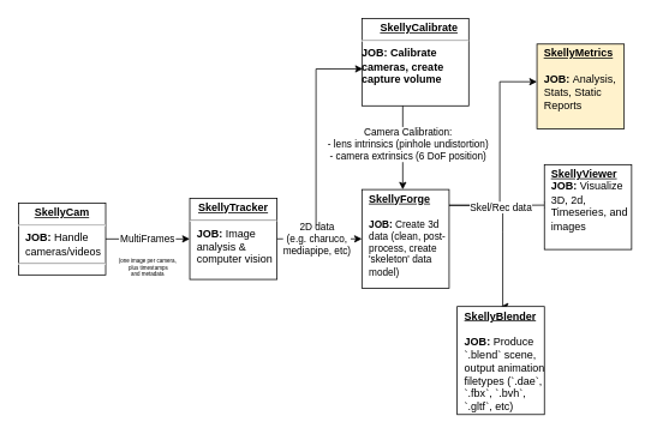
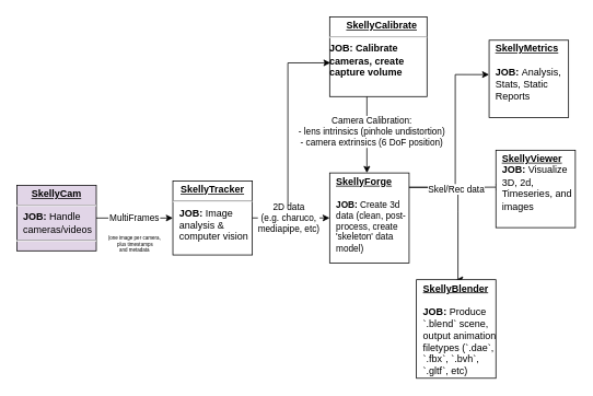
  <mxCell id="0" />
  <mxCell id="1" parent="0" />
- <mxCell id="2" value="&lt;p style=&quot;margin: 4px 0px 0px; text-align: center;&quot;&gt;&lt;b style=&quot;&quot;&gt;&lt;u&gt;SkellyCam&lt;/u&gt;&lt;/b&gt;&lt;/p&gt;&lt;hr&gt;&lt;p style=&quot;margin: 0px 0px 0px 8px;&quot;&gt;&lt;span style=&quot;background-color: initial;&quot;&gt;&lt;b&gt;JOB:&amp;nbsp;&lt;/b&gt;Handle cameras/videos&lt;/span&gt;&lt;br&gt;&lt;/p&gt;&lt;hr&gt;&lt;h4 style=&quot;margin:0px;margin-left:8px;&quot;&gt;&lt;br&gt;&lt;/h4&gt;&lt;div&gt;&lt;br&gt;&lt;/div&gt;&lt;div&gt;&lt;br&gt;&lt;/div&gt;&lt;div&gt;&lt;br&gt;&lt;/div&gt;&lt;div&gt;&lt;br&gt;&lt;/div&gt;&lt;div&gt;&lt;br&gt;&lt;/div&gt;" style="verticalAlign=top;align=left;overflow=fill;html=1;whiteSpace=wrap;" vertex="1" parent="1"><mxGeometry x="20" y="225" width="96.73" height="79.86" as="geometry" /></mxCell>
+ <mxCell id="2" value="&lt;p style=&quot;margin: 4px 0px 0px; text-align: center;&quot;&gt;&lt;b style=&quot;&quot;&gt;&lt;u&gt;SkellyCam&lt;/u&gt;&lt;/b&gt;&lt;/p&gt;&lt;hr&gt;&lt;p style=&quot;margin: 0px 0px 0px 8px;&quot;&gt;&lt;span style=&quot;background-color: initial;&quot;&gt;&lt;b&gt;JOB:&amp;nbsp;&lt;/b&gt;Handle cameras/videos&lt;/span&gt;&lt;br&gt;&lt;/p&gt;&lt;hr&gt;&lt;h4 style=&quot;margin:0px;margin-left:8px;&quot;&gt;&lt;br&gt;&lt;/h4&gt;&lt;div&gt;&lt;br&gt;&lt;/div&gt;&lt;div&gt;&lt;br&gt;&lt;/div&gt;&lt;div&gt;&lt;br&gt;&lt;/div&gt;&lt;div&gt;&lt;br&gt;&lt;/div&gt;&lt;div&gt;&lt;br&gt;&lt;/div&gt;" style="verticalAlign=top;align=left;overflow=fill;html=1;whiteSpace=wrap;fillColor=#e1d5e7;" vertex="1" parent="1"><mxGeometry x="20" y="225" width="96.73" height="79.86" as="geometry" /></mxCell>
  <mxCell id="3" value="&lt;p style=&quot;margin: 4px 0px 0px; text-align: center;&quot;&gt;&lt;b style=&quot;&quot;&gt;&lt;u&gt;SkellyTracker&lt;/u&gt;&lt;/b&gt;&lt;/p&gt;&lt;hr&gt;&lt;p style=&quot;margin: 0px 0px 0px 8px;&quot;&gt;&lt;span style=&quot;background-color: initial;&quot;&gt;&lt;b&gt;JOB:&amp;nbsp;&lt;/b&gt;Image analysis &amp;amp; computer vision&lt;/span&gt;&lt;/p&gt;&lt;div&gt;&lt;br&gt;&lt;/div&gt;&lt;div&gt;&lt;br&gt;&lt;/div&gt;&lt;div&gt;&lt;br&gt;&lt;/div&gt;" style="verticalAlign=top;align=left;overflow=fill;html=1;whiteSpace=wrap;" vertex="1" parent="1"><mxGeometry x="210" y="220" width="96.73" height="89.86" as="geometry" /></mxCell>
  <mxCell id="4" style="edgeStyle=orthogonalEdgeStyle;rounded=0;orthogonalLoop=1;jettySize=auto;html=1;exitX=1;exitY=0.5;exitDx=0;exitDy=0;entryX=0;entryY=0.5;entryDx=0;entryDy=0;" edge="1" parent="1" source="2" target="3"><mxGeometry relative="1" as="geometry" /></mxCell>
  <mxCell id="5" value="&lt;p style=&quot;line-height: 50%;&quot;&gt;MultiFrames&lt;/p&gt;&lt;p style=&quot;line-height: 50%;&quot;&gt;&lt;br&gt;&lt;font style=&quot;font-size: 6px;&quot;&gt;(one image per camera,&lt;br&gt;&amp;nbsp;plus timestamps &lt;br&gt;and metadata&lt;/font&gt;&lt;br&gt;&lt;/p&gt;" style="edgeLabel;html=1;align=center;verticalAlign=middle;resizable=0;points=[];" vertex="1" connectable="0" parent="4"><mxGeometry x="-0.004" relative="1" as="geometry"><mxPoint y="20" as="offset" /></mxGeometry></mxCell>
  <mxCell id="6" style="edgeStyle=orthogonalEdgeStyle;rounded=0;orthogonalLoop=1;jettySize=auto;html=1;" edge="1" parent="1" target="11"><mxGeometry relative="1" as="geometry"><mxPoint x="452.295" y="225" as="targetPoint" /><mxPoint x="446.211" y="113.605" as="sourcePoint" /><Array as="points"><mxPoint x="446" y="170" /><mxPoint x="446" y="170" /></Array></mxGeometry></mxCell>
  <mxCell id="7" value="Camera Calibration:&lt;br&gt;- lens intrinsics (pinhole undistortion)&lt;br&gt;- camera extrinsics (6 DoF position)" style="edgeLabel;html=1;align=center;verticalAlign=middle;resizable=0;points=[];" vertex="1" connectable="0" parent="6"><mxGeometry x="0.007" y="2" relative="1" as="geometry"><mxPoint x="3" y="-3" as="offset" /></mxGeometry></mxCell>
  <mxCell id="8" value="&lt;p style=&quot;margin: 4px 0px 0px; text-align: center;&quot;&gt;&lt;/p&gt;&lt;p style=&quot;text-align: center; margin: 0px 0px 0px 8px;&quot;&gt;&lt;span style=&quot;background-color: initial;&quot;&gt;&lt;b&gt;&lt;u&gt;SkellyCalibrate&lt;/u&gt;&lt;/b&gt;&lt;/span&gt;&lt;/p&gt;&lt;hr&gt;&lt;div&gt;&lt;b&gt;JOB: Calibrate cameras, create capture volume&lt;/b&gt;&lt;/div&gt;&lt;div&gt;&lt;br&gt;&lt;/div&gt;" style="verticalAlign=top;align=left;overflow=fill;html=1;whiteSpace=wrap;" vertex="1" parent="1"><mxGeometry x="400.89" y="20" width="118.51" height="96.98" as="geometry" /></mxCell>
  <mxCell id="9" style="edgeStyle=orthogonalEdgeStyle;rounded=0;orthogonalLoop=1;jettySize=auto;html=1;" edge="1" parent="1" source="11"><mxGeometry relative="1" as="geometry"><mxPoint x="611.512" y="227.28" as="targetPoint" /><Array as="points"><mxPoint x="557.129" y="227.535" /><mxPoint x="557.129" y="227.535" /></Array></mxGeometry></mxCell>
  <mxCell id="10" style="edgeStyle=orthogonalEdgeStyle;rounded=0;orthogonalLoop=1;jettySize=auto;html=1;entryX=0.5;entryY=0;entryDx=0;entryDy=0;" edge="1" parent="1" target="14"><mxGeometry relative="1" as="geometry"><mxPoint x="557.129" y="232.558" as="sourcePoint" /><Array as="points"><mxPoint x="557.129" y="257.674" /><mxPoint x="557.129" y="257.674" /></Array></mxGeometry></mxCell>
  <mxCell id="11" value="&lt;p style=&quot;margin: 4px 0px 0px; text-align: center;&quot;&gt;&lt;/p&gt;&lt;p style=&quot;margin: 0px 0px 0px 8px;&quot;&gt;&lt;span style=&quot;background-color: initial;&quot;&gt;&lt;b&gt;&lt;u&gt;SkellyForge&lt;/u&gt;&lt;/b&gt;&lt;/span&gt;&lt;/p&gt;&lt;p style=&quot;margin: 0px 0px 0px 8px;&quot;&gt;&lt;span style=&quot;background-color: initial;&quot;&gt;&lt;b&gt;&lt;br&gt;&lt;/b&gt;&lt;/span&gt;&lt;/p&gt;&lt;p style=&quot;margin: 0px 0px 0px 8px; font-size: 11px;&quot;&gt;&lt;span style=&quot;background-color: initial;&quot;&gt;&lt;font style=&quot;font-size: 11px;&quot;&gt;&lt;b style=&quot;&quot;&gt;JOB: &lt;/b&gt;Create 3d data (clean, post-process, create 'skeleton' data model)&lt;/font&gt;&lt;/span&gt;&lt;/p&gt;&lt;p style=&quot;margin: 0px 0px 0px 8px; font-size: 11px;&quot;&gt;&lt;br&gt;&lt;/p&gt;&lt;div&gt;&lt;br&gt;&lt;/div&gt;&lt;div&gt;&lt;br&gt;&lt;/div&gt;&lt;div&gt;&lt;br&gt;&lt;/div&gt;" style="verticalAlign=top;align=left;overflow=fill;html=1;whiteSpace=wrap;" vertex="1" parent="1"><mxGeometry x="400.89" y="210" width="96.73" height="109.86" as="geometry" /></mxCell>
  <mxCell id="12" style="edgeStyle=orthogonalEdgeStyle;rounded=0;orthogonalLoop=1;jettySize=auto;html=1;entryX=0;entryY=0.5;entryDx=0;entryDy=0;" edge="1" parent="1"><mxGeometry relative="1" as="geometry"><mxPoint x="306.73" y="264.833" as="sourcePoint" /><mxPoint x="400.89" y="264.82" as="targetPoint" /><Array as="points"><mxPoint x="354" y="264.89" /><mxPoint x="354" y="264.89" /></Array></mxGeometry></mxCell>
  <mxCell id="13" value="2D data&lt;br&gt;(e.g. charuco,&lt;br&gt;mediapipe, etc)" style="edgeLabel;html=1;align=center;verticalAlign=middle;resizable=0;points=[];" vertex="1" connectable="0" parent="12"><mxGeometry x="-0.073" y="-1" relative="1" as="geometry"><mxPoint y="-1" as="offset" /></mxGeometry></mxCell>
  <mxCell id="14" value="&lt;p style=&quot;margin: 4px 0px 0px; text-align: center;&quot;&gt;&lt;/p&gt;&lt;p style=&quot;margin: 0px 0px 0px 8px;&quot;&gt;&lt;b&gt;&lt;u&gt;SkellyBlender&lt;/u&gt;&lt;/b&gt;&lt;/p&gt;&lt;p style=&quot;margin: 0px 0px 0px 8px;&quot;&gt;&lt;b&gt;&lt;u&gt;&lt;br&gt;&lt;/u&gt;&lt;/b&gt;&lt;/p&gt;&lt;p style=&quot;margin: 0px 0px 0px 8px;&quot;&gt;&lt;span style=&quot;background-color: initial;&quot;&gt;&lt;b&gt;JOB: &lt;/b&gt;Produce `.blend` scene, output animation filetypes (`.dae`, `.fbx`, `.bvh`, `.gltf`, etc)&lt;/span&gt;&lt;/p&gt;&lt;p style=&quot;margin: 0px 0px 0px 8px;&quot;&gt;&lt;br&gt;&lt;/p&gt;&lt;div&gt;&lt;br&gt;&lt;/div&gt;&lt;div&gt;&lt;br&gt;&lt;/div&gt;&lt;div&gt;&lt;br&gt;&lt;/div&gt;" style="verticalAlign=top;align=left;overflow=fill;html=1;whiteSpace=wrap;" vertex="1" parent="1"><mxGeometry x="506.54" y="340" width="96.73" height="120" as="geometry" /></mxCell>
- <mxCell id="15" value="&lt;p style=&quot;margin: 4px 0px 0px; text-align: center;&quot;&gt;&lt;/p&gt;&lt;p style=&quot;margin: 0px 0px 0px 8px;&quot;&gt;&lt;b&gt;&lt;u&gt;SkellyMetrics&lt;/u&gt;&lt;/b&gt;&lt;/p&gt;&lt;p style=&quot;margin: 0px 0px 0px 8px;&quot;&gt;&lt;b&gt;&lt;u&gt;&lt;br&gt;&lt;/u&gt;&lt;/b&gt;&lt;/p&gt;&lt;p style=&quot;margin: 0px 0px 0px 8px;&quot;&gt;&lt;span style=&quot;background-color: initial;&quot;&gt;&lt;b&gt;JOB: &lt;/b&gt;Analysis, Stats, Static Reports&lt;/span&gt;&lt;/p&gt;&lt;p style=&quot;margin: 0px 0px 0px 8px;&quot;&gt;&lt;br&gt;&lt;/p&gt;&lt;div&gt;&lt;br&gt;&lt;/div&gt;&lt;div&gt;&lt;br&gt;&lt;/div&gt;&lt;div&gt;&lt;br&gt;&lt;/div&gt;" style="verticalAlign=top;align=left;overflow=fill;html=1;whiteSpace=wrap;fillColor=#fff2cc;" vertex="1" parent="1"><mxGeometry x="595.032" y="48.372" width="96.728" height="94.278" as="geometry" /></mxCell>
+ <mxCell id="15" value="&lt;p style=&quot;margin: 4px 0px 0px; text-align: center;&quot;&gt;&lt;/p&gt;&lt;p style=&quot;margin: 0px 0px 0px 8px;&quot;&gt;&lt;b&gt;&lt;u&gt;SkellyMetrics&lt;/u&gt;&lt;/b&gt;&lt;/p&gt;&lt;p style=&quot;margin: 0px 0px 0px 8px;&quot;&gt;&lt;b&gt;&lt;u&gt;&lt;br&gt;&lt;/u&gt;&lt;/b&gt;&lt;/p&gt;&lt;p style=&quot;margin: 0px 0px 0px 8px;&quot;&gt;&lt;span style=&quot;background-color: initial;&quot;&gt;&lt;b&gt;JOB: &lt;/b&gt;Analysis, Stats, Static Reports&lt;/span&gt;&lt;/p&gt;&lt;p style=&quot;margin: 0px 0px 0px 8px;&quot;&gt;&lt;br&gt;&lt;/p&gt;&lt;div&gt;&lt;br&gt;&lt;/div&gt;&lt;div&gt;&lt;br&gt;&lt;/div&gt;&lt;div&gt;&lt;br&gt;&lt;/div&gt;" style="verticalAlign=top;align=left;overflow=fill;html=1;whiteSpace=wrap;" vertex="1" parent="1"><mxGeometry x="595.032" y="48.372" width="96.728" height="94.278" as="geometry" /></mxCell>
  <mxCell id="16" style="edgeStyle=orthogonalEdgeStyle;rounded=0;orthogonalLoop=1;jettySize=auto;html=1;entryX=0;entryY=0.444;entryDx=0;entryDy=0;entryPerimeter=0;" edge="1" parent="1" source="11" target="15"><mxGeometry relative="1" as="geometry"><mxPoint x="562.073" y="90.233" as="targetPoint" /><Array as="points"><mxPoint x="553.833" y="227.535" /><mxPoint x="553.833" y="90.233" /></Array></mxGeometry></mxCell>
  <mxCell id="17" value="Skel/Rec data" style="edgeLabel;html=1;align=center;verticalAlign=middle;resizable=0;points=[];" vertex="1" connectable="0" parent="16"><mxGeometry x="-0.513" y="1" relative="1" as="geometry"><mxPoint x="2" y="3" as="offset" /></mxGeometry></mxCell>
  <mxCell id="18" value="&lt;p style=&quot;margin: 4px 0px 0px; text-align: center;&quot;&gt;&lt;/p&gt;&lt;p style=&quot;margin: 0px 0px 0px 8px;&quot;&gt;&lt;b&gt;&lt;u&gt;SkellyViewer&lt;/u&gt;&lt;/b&gt;&lt;/p&gt;&lt;p style=&quot;margin: 0px 0px 0px 8px;&quot;&gt;&lt;span style=&quot;background-color: initial;&quot;&gt;&lt;b&gt;JOB: &lt;/b&gt;Visualize 3D, 2d, Timeseries, and images&lt;/span&gt;&lt;/p&gt;&lt;div&gt;&lt;br&gt;&lt;/div&gt;&lt;div&gt;&lt;br&gt;&lt;/div&gt;&lt;div&gt;&lt;br&gt;&lt;/div&gt;" style="verticalAlign=top;align=left;overflow=fill;html=1;whiteSpace=wrap;" vertex="1" parent="1"><mxGeometry x="603.272" y="182.326" width="96.728" height="94.278" as="geometry" /></mxCell>
  <mxCell id="19" style="edgeStyle=orthogonalEdgeStyle;rounded=0;orthogonalLoop=1;jettySize=auto;html=1;entryX=0.008;entryY=0.577;entryDx=0;entryDy=0;entryPerimeter=0;" edge="1" parent="1" target="8"><mxGeometry relative="1" as="geometry"><mxPoint x="350" y="250" as="sourcePoint" /><Array as="points"><mxPoint x="350" y="76" /></Array></mxGeometry></mxCell>
